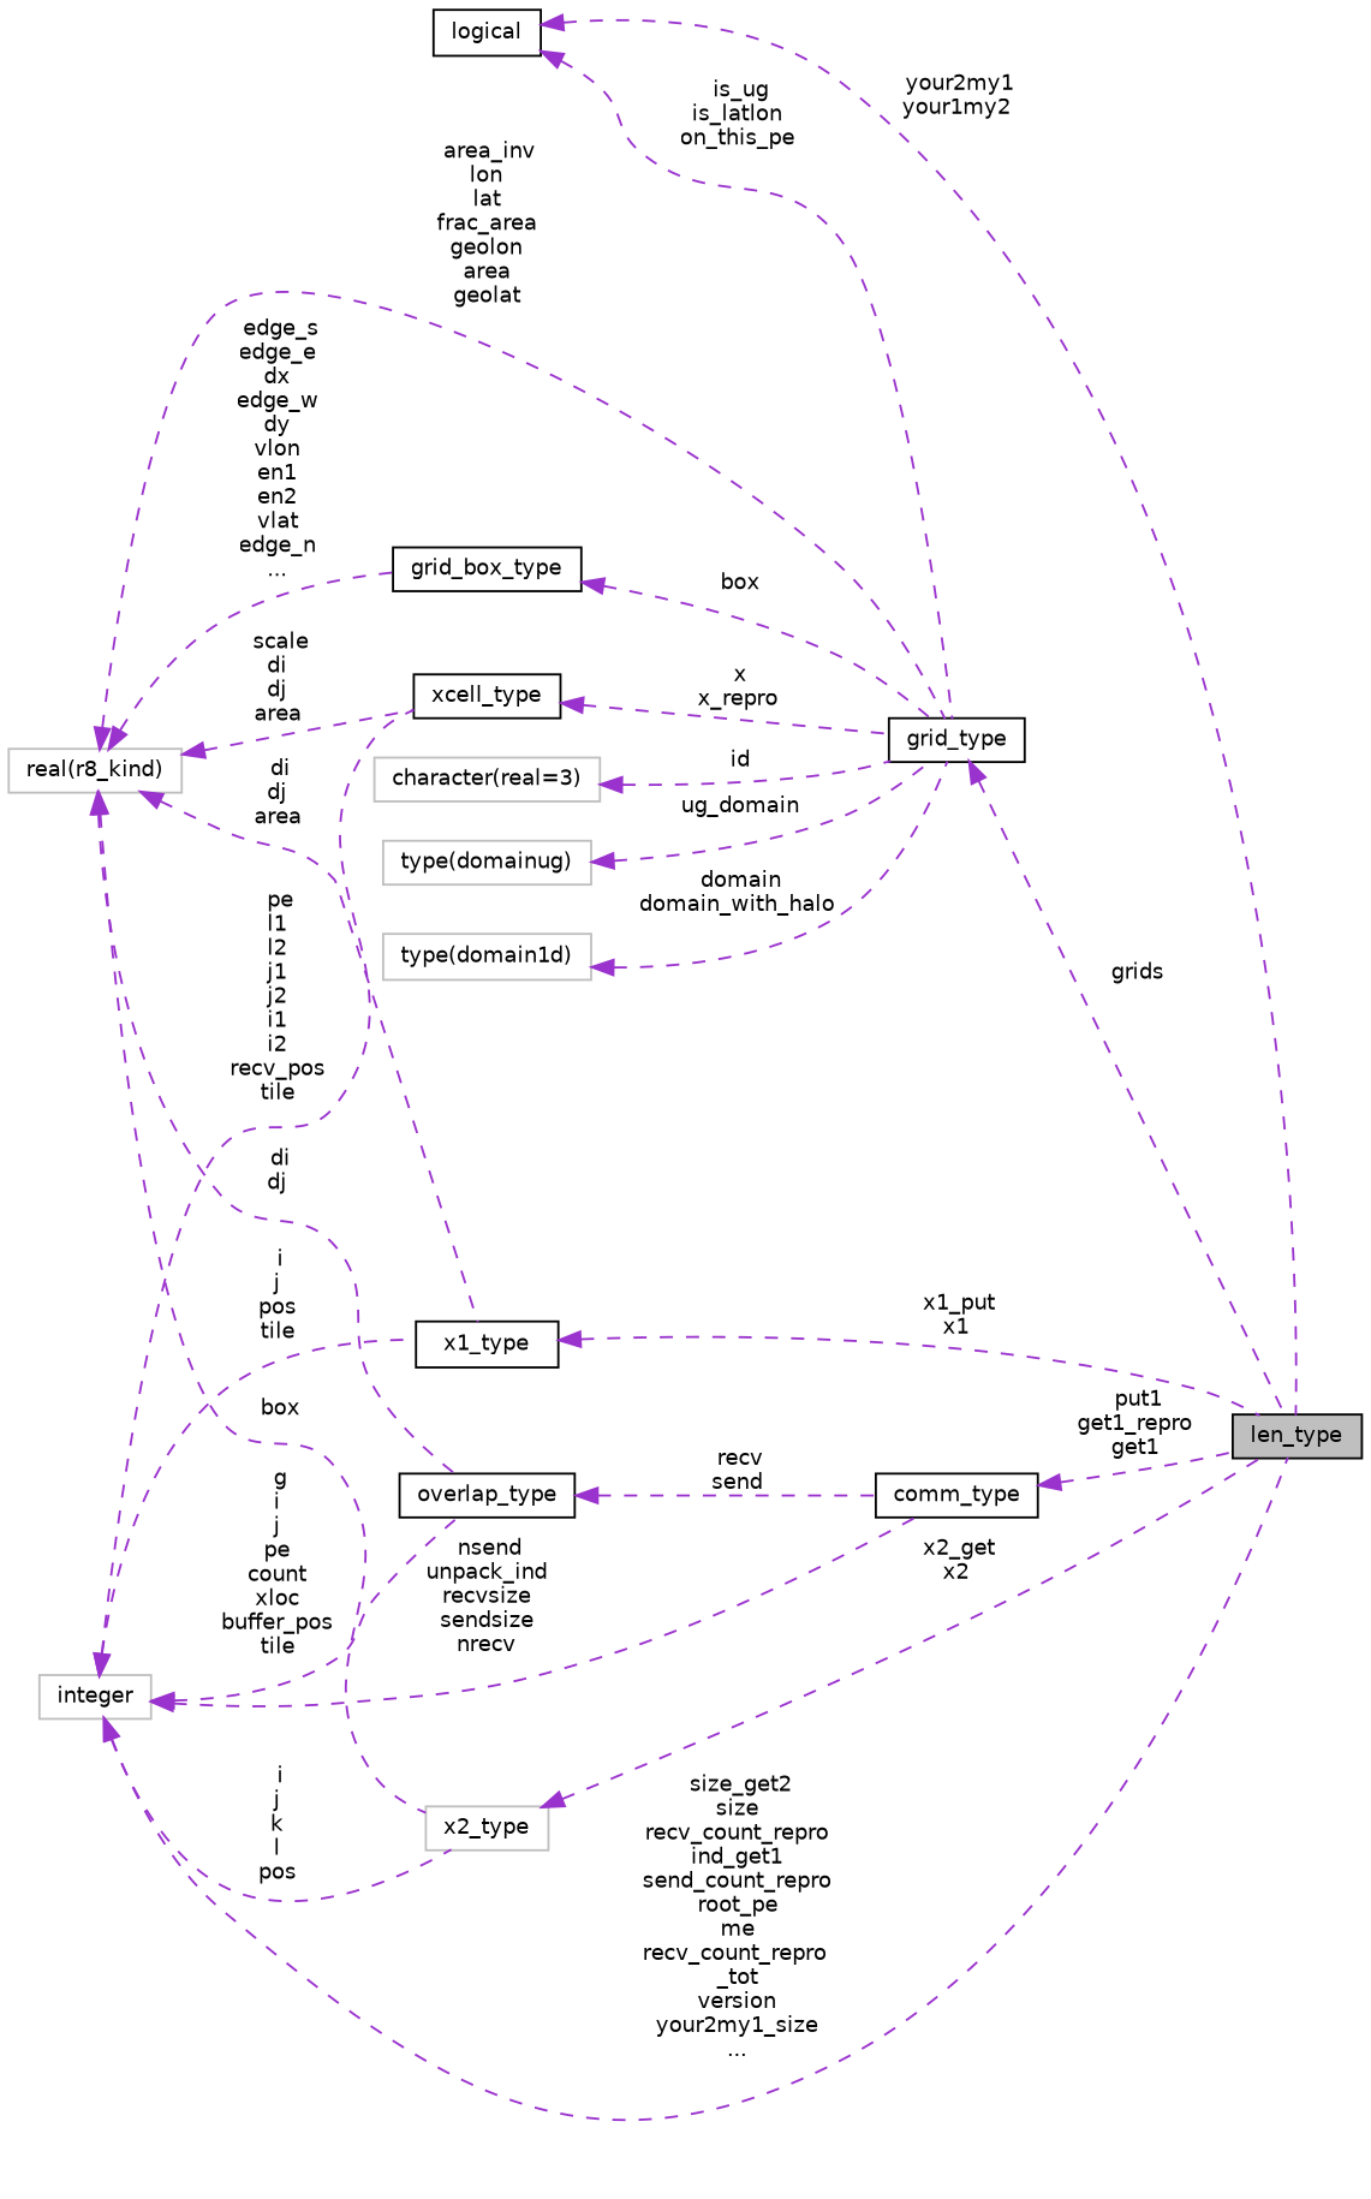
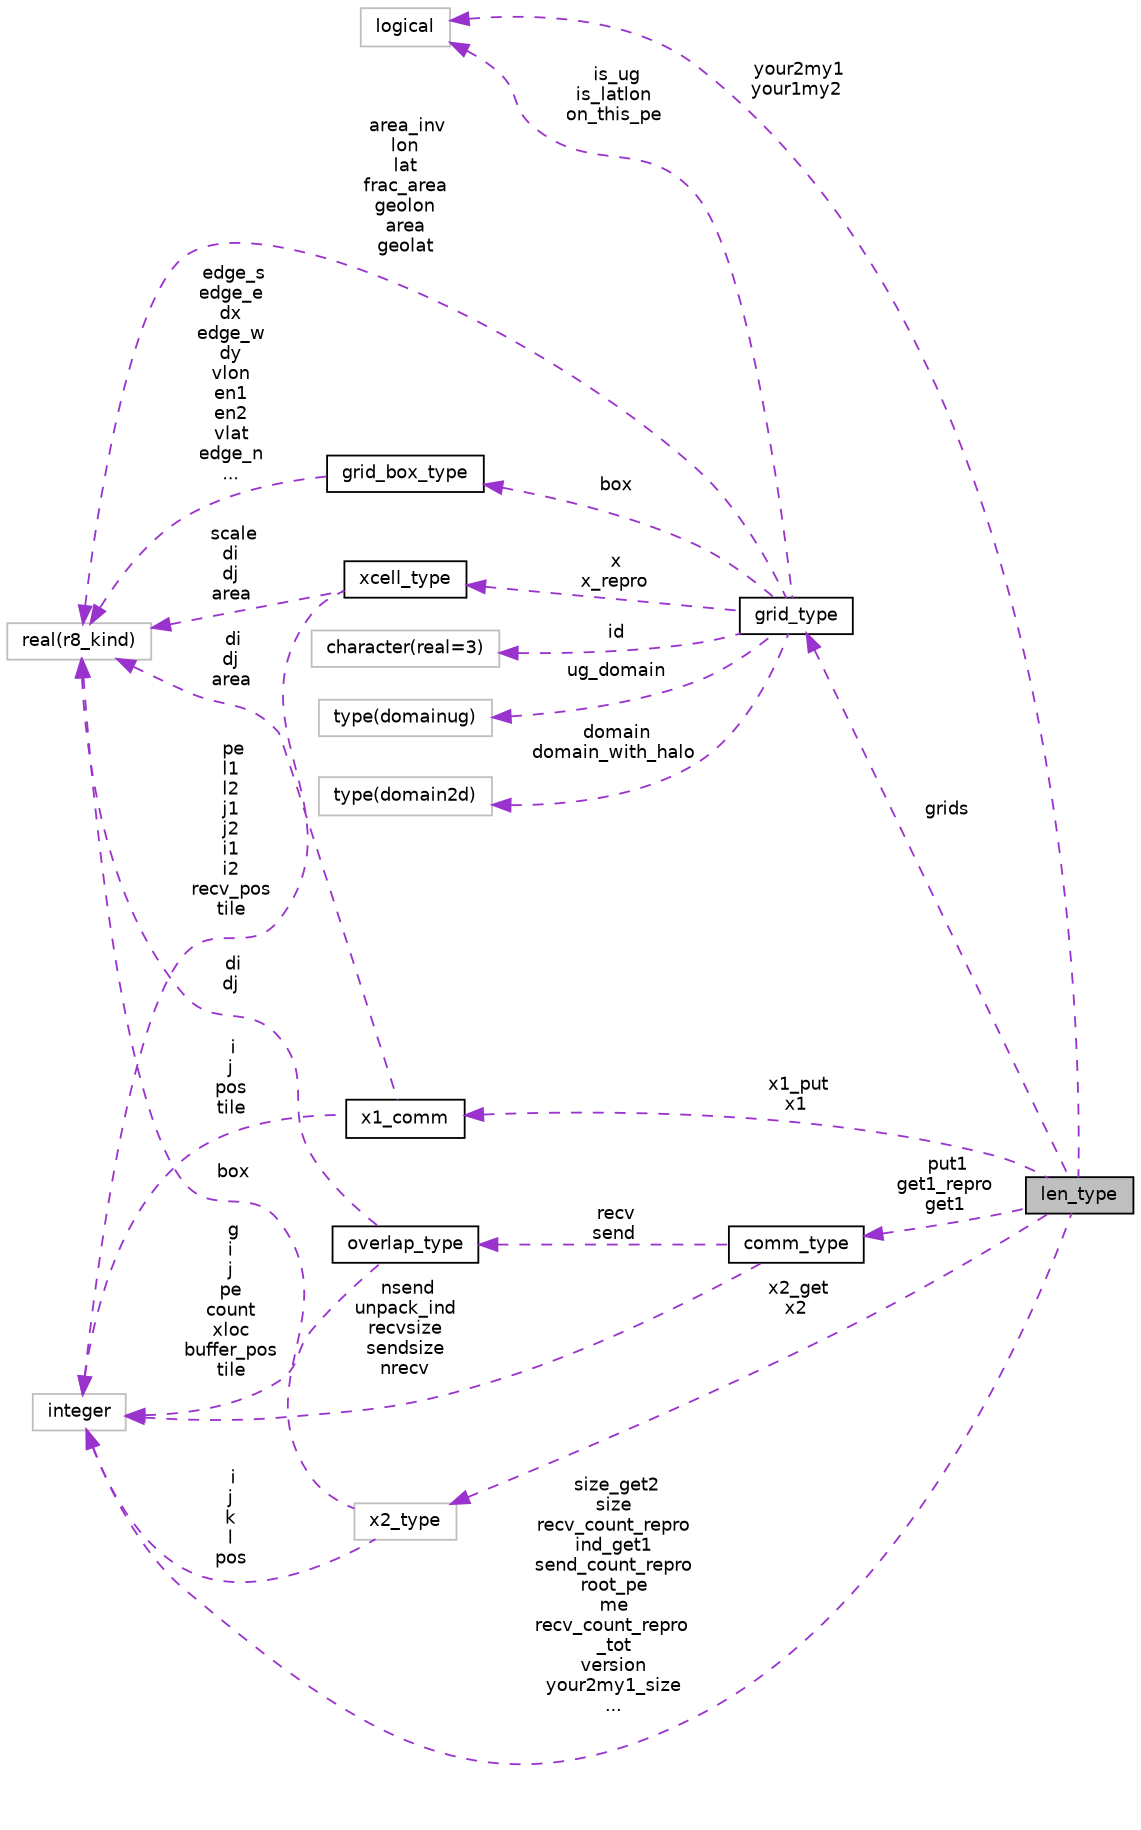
  digraph {
    fontname="DejaVu Sans"
    rankdir=LR
    node [color=black fillcolor=white fontname="DejaVu Sans" fontsize=10 shape=record style=filled]
    edge [color=darkorchid3 dir=back fontname="DejaVu Sans" fontsize=10 labelfontname=Helvetica labelfontsize=10 style=dashed]
    n1 [fillcolor=grey75 fontcolor=black height=0.2 label=len_type width=0.4]
-   n2 [height=0.2 label=logical width=0.4]
+   n2 [color=grey75 height=0.2 label=logical width=0.4]
    n3 [height=0.2 label=grid_type width=0.4]
    n4 [color=grey75 height=0.2 label=x2_type width=0.4]
    n5 [color=grey75 height=0.2 label="real(r8_kind)" width=0.4]
    n6 [height=0.2 label=xcell_type width=0.4]
    n7 [height=0.2 label=grid_box_type width=0.4]
-   n8 [height=0.2 label=x1_type width=0.4]
+   n8 [height=0.2 label=x1_comm width=0.4]
    n9 [height=0.2 label=overlap_type width=0.4]
    n10 [height=0.2 label=comm_type width=0.4]
    n11 [color=grey75 height=0.2 label=integer width=0.4]
    n12 [color=grey75 height=0.2 label="character(real=3)" width=0.4]
    n13 [color=grey75 height=0.2 label="type(domainug)" width=0.4]
-   n14 [color=grey75 height=0.2 label="type(domain1d)" width=0.4]
+   n14 [color=grey75 height=0.2 label="type(domain2d)" width=0.4]
    n2 -> n1 [label=" your2my1\nyour1my2"]
    n2 -> n3 [label=" is_ug\nis_latlon\non_this_pe"]
    n3 -> n1 [label=" grids"]
    n4 -> n1 [label=" x2_get\nx2"]
    n5 -> n3 [label=" area_inv\nlon\nlat\nfrac_area\ngeolon\narea\ngeolat"]
    n5 -> n4 [label=" box"]
    n5 -> n6 [label=" scale\ndi\ndj\narea"]
    n5 -> n7 [label=" edge_s\nedge_e\ndx\nedge_w\ndy\nvlon\nen1\nen2\nvlat\nedge_n\n..."]
    n5 -> n8 [label=" di\ndj\narea"]
    n5 -> n9 [label=" di\ndj"]
    n6 -> n3 [label=" x\nx_repro"]
    n7 -> n3 [label=" box"]
    n8 -> n1 [label=" x1_put\nx1"]
    n9 -> n10 [label=" recv\nsend"]
    n10 -> n1 [label=" put1\nget1_repro\nget1"]
    n11 -> n1 [label=" size_get2\nsize\nrecv_count_repro\nind_get1\nsend_count_repro\nroot_pe\nme\nrecv_count_repro\l_tot\nversion\nyour2my1_size\n..."]
    n11 -> n4 [label=" i\nj\nk\nl\npos"]
    n11 -> n6 [label=" pe\nl1\nl2\nj1\nj2\ni1\ni2\nrecv_pos\ntile"]
    n11 -> n8 [label=" i\nj\npos\ntile"]
    n11 -> n9 [label=" g\ni\nj\npe\ncount\nxloc\nbuffer_pos\ntile"]
    n11 -> n10 [label=" nsend\nunpack_ind\nrecvsize\nsendsize\nnrecv"]
    n12 -> n3 [label=" id"]
    n13 -> n3 [label=" ug_domain"]
    n14 -> n3 [label=" domain\ndomain_with_halo"]
  }
